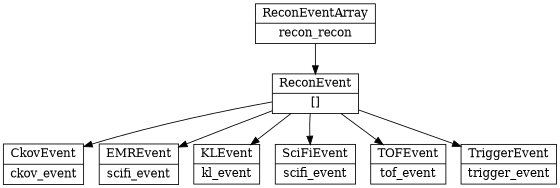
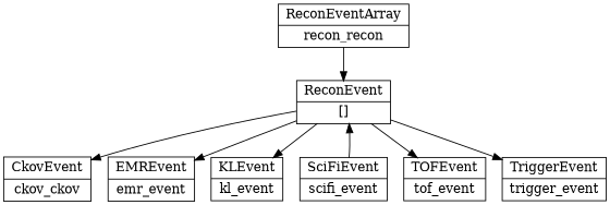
  digraph {
    node [shape=record]
    n1 [label="{ReconEventArray|recon_recon}"]
    n2 [label="{ReconEvent|[]}"]
-   n3 [label="{CkovEvent|ckov_event}"]
-   n4 [label="{EMREvent|scifi_event}"]
+   n3 [label="{CkovEvent|ckov_ckov}"]
+   n4 [label="{EMREvent|emr_event}"]
    n5 [label="{KLEvent|kl_event}"]
    n6 [label="{SciFiEvent|scifi_event}"]
    n7 [label="{TOFEvent|tof_event}"]
    n8 [label="{TriggerEvent|trigger_event}"]
    n1 -> n2
    n2 -> n3
    n2 -> n4
    n2 -> n5
-   n2 -> n6
+   n6 -> n2
    n2 -> n7
    n2 -> n8
  }
